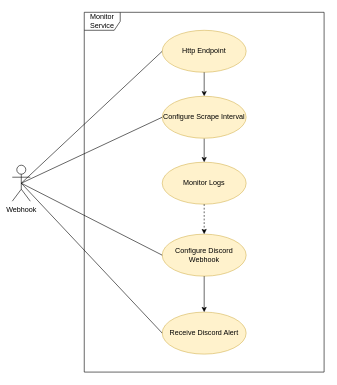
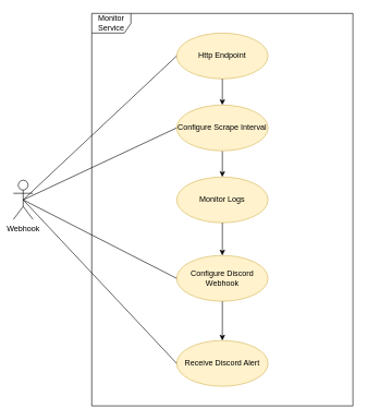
  <mxCell id="0" />
  <mxCell id="1" parent="0" />
  <mxCell id="2" value="Webhook" style="shape=umlActor;verticalLabelPosition=bottom;verticalAlign=top;html=1;" parent="1" vertex="1"><mxGeometry x="20" y="275" width="30" height="60" as="geometry" /></mxCell>
  <mxCell id="3" value="Monitor Service" style="shape=umlFrame;whiteSpace=wrap;html=1;pointerEvents=0;" parent="1" vertex="1"><mxGeometry x="140" y="20" width="400" height="600" as="geometry" /></mxCell>
  <mxCell id="4" value="Http Endpoint" style="ellipse;whiteSpace=wrap;html=1;fillColor=#fff2cc;strokeColor=#d6b656;" parent="1" vertex="1"><mxGeometry x="270" y="50" width="140" height="70" as="geometry" /></mxCell>
  <mxCell id="5" value="Monitor Logs" style="ellipse;whiteSpace=wrap;html=1;fillColor=#fff2cc;strokeColor=#d6b656;" parent="1" vertex="1"><mxGeometry x="270" y="270" width="140" height="70" as="geometry" /></mxCell>
  <mxCell id="6" value="Configure Discord Webhook" style="ellipse;whiteSpace=wrap;html=1;fillColor=#fff2cc;strokeColor=#d6b656;" parent="1" vertex="1"><mxGeometry x="270" y="390" width="140" height="70" as="geometry" /></mxCell>
  <mxCell id="7" value="Receive Discord Alert" style="ellipse;whiteSpace=wrap;html=1;fillColor=#fff2cc;strokeColor=#d6b656;" parent="1" vertex="1"><mxGeometry x="270" y="520" width="140" height="70" as="geometry" /></mxCell>
  <mxCell id="8" value="" style="endArrow=none;html=1;rounded=0;exitX=0;exitY=0.5;exitDx=0;exitDy=0;entryX=0.5;entryY=0.5;entryDx=0;entryDy=0;entryPerimeter=0;" parent="1" source="7" target="2" edge="1"><mxGeometry width="50" height="50" relative="1" as="geometry"><mxPoint x="500" y="480" as="sourcePoint" /><mxPoint x="550" y="430" as="targetPoint" /></mxGeometry></mxCell>
  <mxCell id="9" value="" style="endArrow=classic;html=1;rounded=0;exitX=0.5;exitY=1;exitDx=0;exitDy=0;entryX=0.5;entryY=0;entryDx=0;entryDy=0;" parent="1" source="13" target="5" edge="1"><mxGeometry width="50" height="50" relative="1" as="geometry"><mxPoint x="500" y="280" as="sourcePoint" /><mxPoint x="550" y="230" as="targetPoint" /></mxGeometry></mxCell>
- <mxCell id="10" value="" style="endArrow=classic;html=1;rounded=0;exitX=0.5;exitY=1;exitDx=0;exitDy=0;dashed=1;" parent="1" source="5" target="6" edge="1"><mxGeometry width="50" height="50" relative="1" as="geometry"><mxPoint x="500" y="280" as="sourcePoint" /><mxPoint x="550" y="230" as="targetPoint" /></mxGeometry></mxCell>
+ <mxCell id="10" value="" style="endArrow=classic;html=1;rounded=0;exitX=0.5;exitY=1;exitDx=0;exitDy=0;" parent="1" source="5" target="6" edge="1"><mxGeometry width="50" height="50" relative="1" as="geometry"><mxPoint x="500" y="280" as="sourcePoint" /><mxPoint x="550" y="230" as="targetPoint" /></mxGeometry></mxCell>
  <mxCell id="11" value="" style="endArrow=classic;html=1;rounded=0;exitX=0.5;exitY=1;exitDx=0;exitDy=0;entryX=0.5;entryY=0;entryDx=0;entryDy=0;" parent="1" source="6" target="7" edge="1"><mxGeometry width="50" height="50" relative="1" as="geometry"><mxPoint x="500" y="480" as="sourcePoint" /><mxPoint x="550" y="430" as="targetPoint" /></mxGeometry></mxCell>
  <mxCell id="12" value="" style="endArrow=classic;html=1;rounded=0;exitX=0.5;exitY=1;exitDx=0;exitDy=0;entryX=0.5;entryY=0;entryDx=0;entryDy=0;" parent="1" source="4" target="13" edge="1"><mxGeometry width="50" height="50" relative="1" as="geometry"><mxPoint x="340" y="120" as="sourcePoint" /><mxPoint x="340" y="150" as="targetPoint" /><Array as="points" /></mxGeometry></mxCell>
  <mxCell id="13" value="Configure Scrape Interval" style="ellipse;whiteSpace=wrap;html=1;fillColor=#fff2cc;strokeColor=#d6b656;" parent="1" vertex="1"><mxGeometry x="270" y="160" width="140" height="70" as="geometry" /></mxCell>
  <mxCell id="14" value="" style="endArrow=none;html=1;rounded=0;exitX=0;exitY=0.5;exitDx=0;exitDy=0;entryX=0.5;entryY=0.5;entryDx=0;entryDy=0;entryPerimeter=0;" parent="1" source="6" target="2" edge="1"><mxGeometry width="50" height="50" relative="1" as="geometry"><mxPoint x="500" y="480" as="sourcePoint" /><mxPoint x="90" y="290" as="targetPoint" /></mxGeometry></mxCell>
  <mxCell id="15" value="" style="endArrow=none;html=1;rounded=0;entryX=0;entryY=0.5;entryDx=0;entryDy=0;exitX=0.5;exitY=0.5;exitDx=0;exitDy=0;exitPerimeter=0;" parent="1" source="2" target="13" edge="1"><mxGeometry width="50" height="50" relative="1" as="geometry"><mxPoint x="60" y="250" as="sourcePoint" /><mxPoint x="550" y="230" as="targetPoint" /></mxGeometry></mxCell>
  <mxCell id="16" value="" style="endArrow=none;html=1;rounded=0;exitX=0.5;exitY=0.5;exitDx=0;exitDy=0;exitPerimeter=0;entryX=0;entryY=0.5;entryDx=0;entryDy=0;" parent="1" source="2" target="4" edge="1"><mxGeometry width="50" height="50" relative="1" as="geometry"><mxPoint x="500" y="280" as="sourcePoint" /><mxPoint x="550" y="230" as="targetPoint" /></mxGeometry></mxCell>
